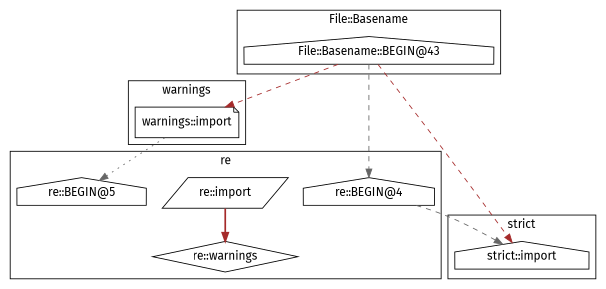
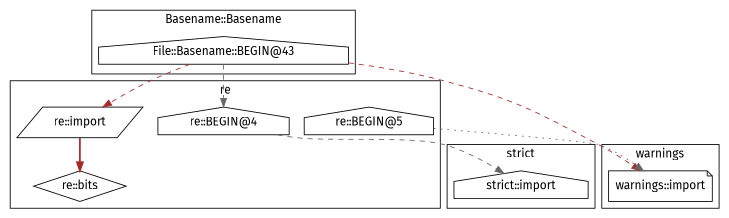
  digraph {
    fontname="Fira Sans"
    node [fontname="Fira Sans" shape=house]
    edge [color=brown fontname="Fira Sans" style=dashed]
    "strict::import"
    "warnings::import" [shape=note]
    "File::Basename::BEGIN@43"
    "re::BEGIN@4"
    "re::import" [shape=parallelogram]
    "re::BEGIN@5"
-   "re::bits" [shape=diamond label="re::warnings"]
+   "re::bits" [shape=diamond]
    subgraph cluster_1 {
      label="strict"
      "strict::import"
    }
    subgraph cluster_2 {
      label=warnings
      "warnings::import"
    }
    subgraph cluster_3 {
-     label="File::Basename"
+     label="Basename::Basename"
      "File::Basename::BEGIN@43"
    }
    subgraph cluster_4 {
      label=re
      "re::BEGIN@4"
      "re::import"
      "re::BEGIN@5"
      "re::bits"
    }
    "File::Basename::BEGIN@43" -> "warnings::import"
    "File::Basename::BEGIN@43" -> "re::BEGIN@4" [color=gray40]
-   "File::Basename::BEGIN@43" -> "strict::import"
+   "File::Basename::BEGIN@43" -> "re::import"
    "re::BEGIN@4" -> "strict::import" [color=gray40]
    "re::import" -> "re::bits" [style=bold]
-   "warnings::import" -> "re::BEGIN@5" [color=gray40 style=dotted]
+   "re::BEGIN@5" -> "warnings::import" [color=gray40 style=dotted]
  }
